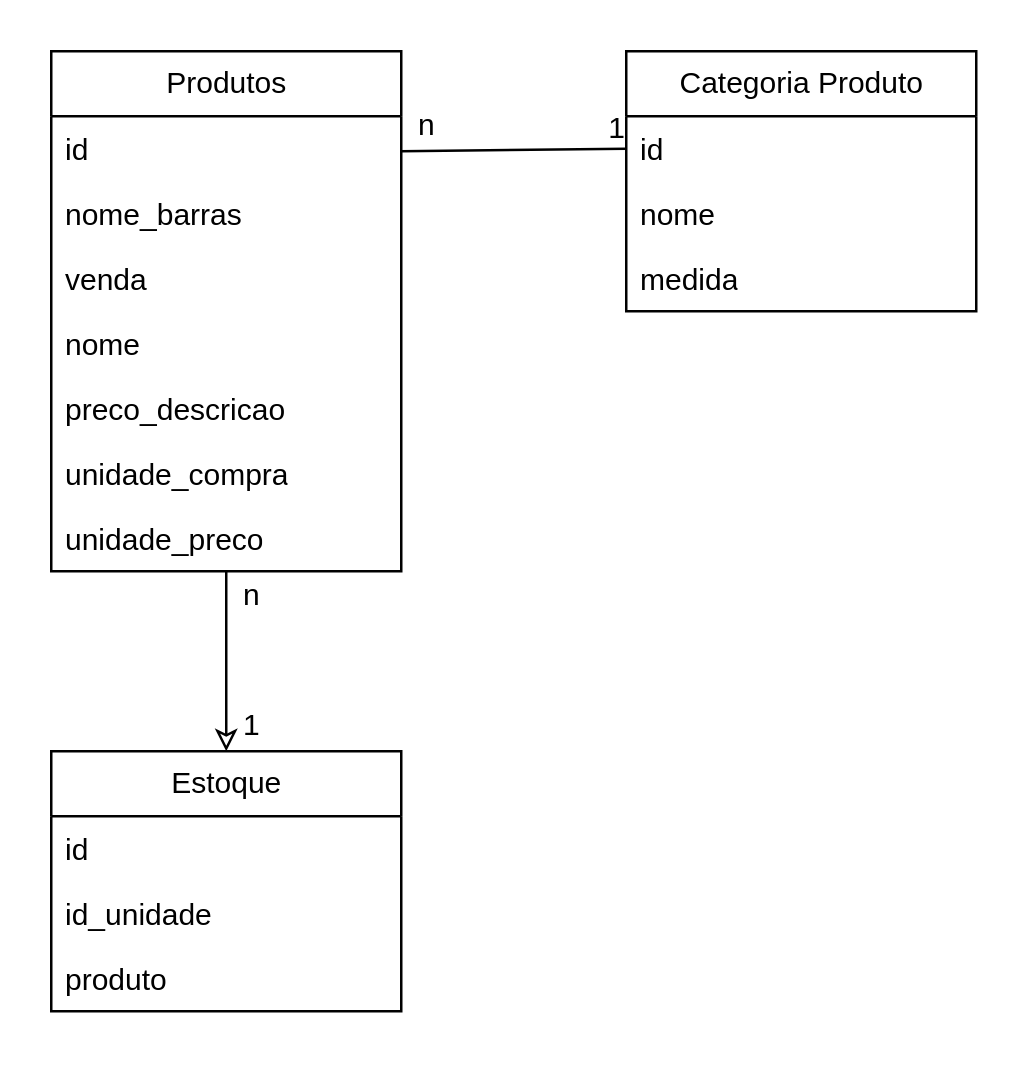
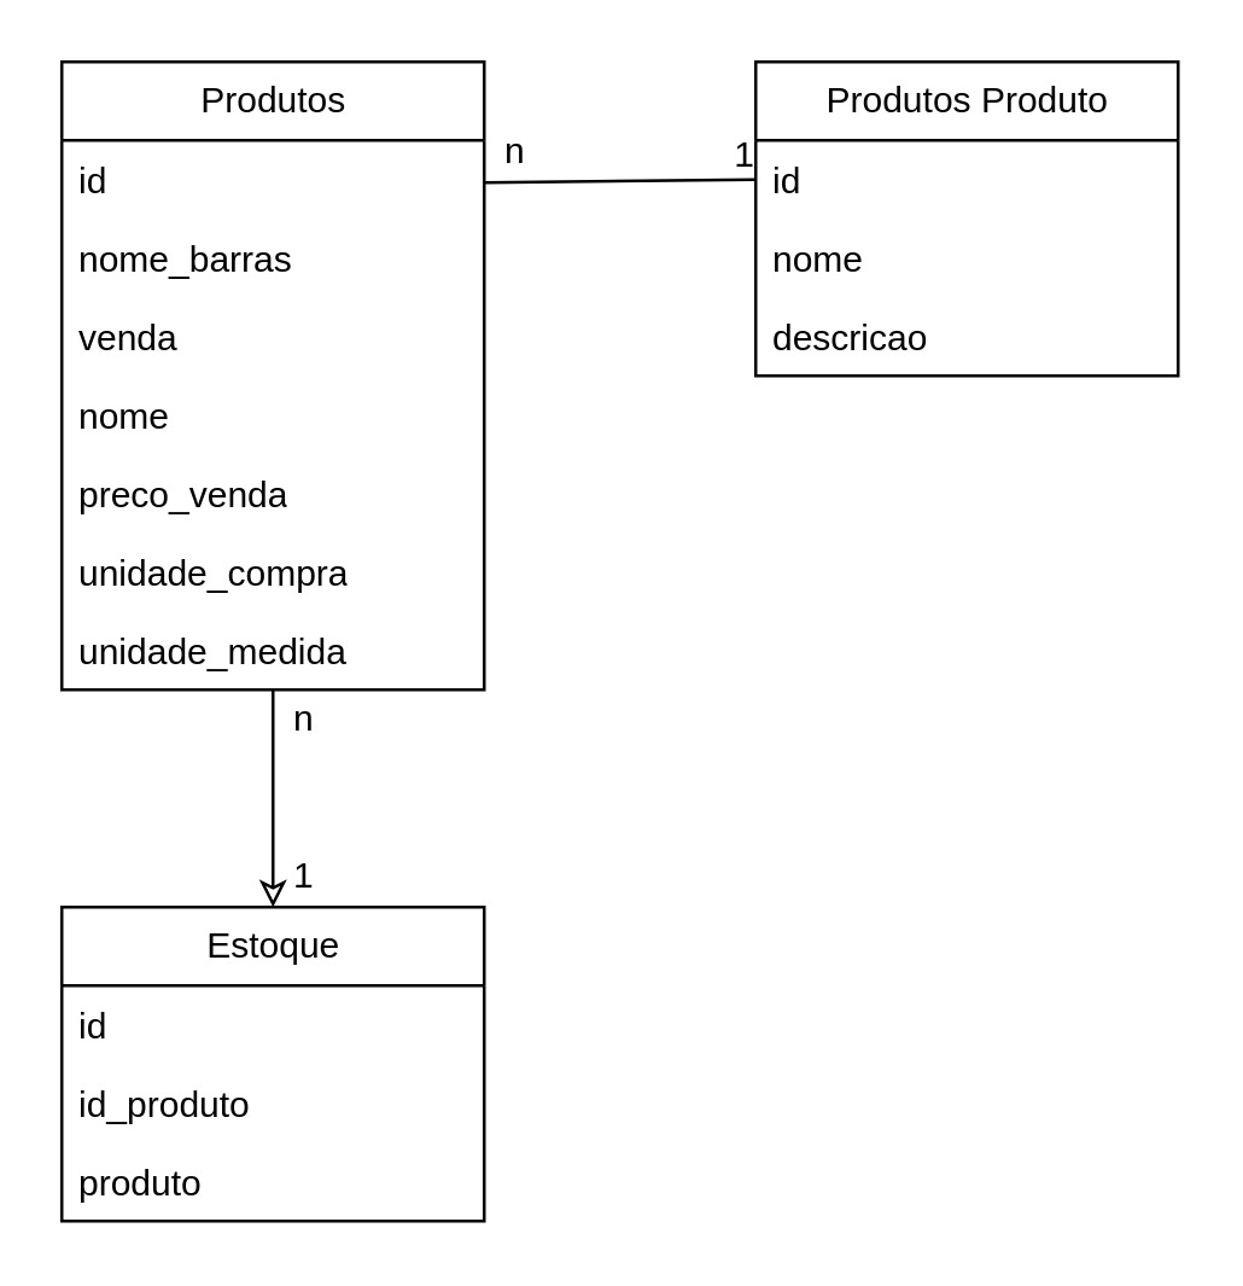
  <mxCell id="0" />
  <mxCell id="1" parent="0" />
  <mxCell id="2" style="edgeStyle=none;rounded=1;html=1;entryX=0.5;entryY=0;entryDx=0;entryDy=0;fontFamily=Helvetica;fontSize=12;fontColor=default;endArrow=classic;endFill=0;targetPerimeterSpacing=0;strokeWidth=1;" edge="1" parent="1" source="3" target="15"><mxGeometry relative="1" as="geometry" /></mxCell>
  <mxCell id="3" value="Produtos" style="swimlane;fontStyle=0;childLayout=stackLayout;horizontal=1;startSize=26;fillColor=none;horizontalStack=0;resizeParent=1;resizeParentMax=0;resizeLast=0;collapsible=1;marginBottom=0;shadow=0;sketch=0;pointerEvents=1;fontFamily=Helvetica;fontSize=12;fontColor=default;strokeColor=default;html=1;" vertex="1" parent="1"><mxGeometry x="20" y="20" width="140" height="208" as="geometry"><mxRectangle x="80" y="40" width="80" height="26" as="alternateBounds" /></mxGeometry></mxCell>
  <mxCell id="4" value="id" style="text;strokeColor=none;fillColor=none;align=left;verticalAlign=top;spacingLeft=4;spacingRight=4;overflow=hidden;rotatable=0;points=[[0,0.5],[1,0.5]];portConstraint=eastwest;shadow=0;sketch=0;pointerEvents=1;fontFamily=Helvetica;fontSize=12;fontColor=default;html=1;" vertex="1" parent="3"><mxGeometry y="26" width="140" height="26" as="geometry" /></mxCell>
  <mxCell id="5" value="nome_barras" style="text;strokeColor=none;fillColor=none;align=left;verticalAlign=top;spacingLeft=4;spacingRight=4;overflow=hidden;rotatable=0;points=[[0,0.5],[1,0.5]];portConstraint=eastwest;shadow=0;sketch=0;pointerEvents=1;fontFamily=Helvetica;fontSize=12;fontColor=default;html=1;" vertex="1" parent="3"><mxGeometry y="52" width="140" height="26" as="geometry" /></mxCell>
  <mxCell id="6" value="venda" style="text;strokeColor=none;fillColor=none;align=left;verticalAlign=top;spacingLeft=4;spacingRight=4;overflow=hidden;rotatable=0;points=[[0,0.5],[1,0.5]];portConstraint=eastwest;shadow=0;sketch=0;pointerEvents=1;fontFamily=Helvetica;fontSize=12;fontColor=default;html=1;" vertex="1" parent="3"><mxGeometry y="78" width="140" height="26" as="geometry" /></mxCell>
  <mxCell id="7" value="nome" style="text;strokeColor=none;fillColor=none;align=left;verticalAlign=top;spacingLeft=4;spacingRight=4;overflow=hidden;rotatable=0;points=[[0,0.5],[1,0.5]];portConstraint=eastwest;shadow=0;sketch=0;pointerEvents=1;fontFamily=Helvetica;fontSize=12;fontColor=default;html=1;" vertex="1" parent="3"><mxGeometry y="104" width="140" height="26" as="geometry" /></mxCell>
- <mxCell id="8" value="preco_descricao" style="text;strokeColor=none;fillColor=none;align=left;verticalAlign=top;spacingLeft=4;spacingRight=4;overflow=hidden;rotatable=0;points=[[0,0.5],[1,0.5]];portConstraint=eastwest;shadow=0;sketch=0;pointerEvents=1;fontFamily=Helvetica;fontSize=12;fontColor=default;html=1;" vertex="1" parent="3"><mxGeometry y="130" width="140" height="26" as="geometry" /></mxCell>
+ <mxCell id="8" value="preco_venda" style="text;strokeColor=none;fillColor=none;align=left;verticalAlign=top;spacingLeft=4;spacingRight=4;overflow=hidden;rotatable=0;points=[[0,0.5],[1,0.5]];portConstraint=eastwest;shadow=0;sketch=0;pointerEvents=1;fontFamily=Helvetica;fontSize=12;fontColor=default;html=1;" vertex="1" parent="3"><mxGeometry y="130" width="140" height="26" as="geometry" /></mxCell>
  <mxCell id="9" value="unidade_compra" style="text;strokeColor=none;fillColor=none;align=left;verticalAlign=top;spacingLeft=4;spacingRight=4;overflow=hidden;rotatable=0;points=[[0,0.5],[1,0.5]];portConstraint=eastwest;shadow=0;sketch=0;pointerEvents=1;fontFamily=Helvetica;fontSize=12;fontColor=default;html=1;" vertex="1" parent="3"><mxGeometry y="156" width="140" height="26" as="geometry" /></mxCell>
- <mxCell id="10" value="unidade_preco" style="text;strokeColor=none;fillColor=none;align=left;verticalAlign=top;spacingLeft=4;spacingRight=4;overflow=hidden;rotatable=0;points=[[0,0.5],[1,0.5]];portConstraint=eastwest;shadow=0;sketch=0;pointerEvents=1;fontFamily=Helvetica;fontSize=12;fontColor=default;html=1;" vertex="1" parent="3"><mxGeometry y="182" width="140" height="26" as="geometry" /></mxCell>
- <mxCell id="11" value="Categoria Produto" style="swimlane;fontStyle=0;childLayout=stackLayout;horizontal=1;startSize=26;fillColor=none;horizontalStack=0;resizeParent=1;resizeParentMax=0;resizeLast=0;collapsible=1;marginBottom=0;shadow=0;sketch=0;pointerEvents=1;fontFamily=Helvetica;fontSize=12;fontColor=default;strokeColor=default;html=1;" vertex="1" parent="1"><mxGeometry x="250" y="20" width="140" height="104" as="geometry" /></mxCell>
+ <mxCell id="10" value="unidade_medida" style="text;strokeColor=none;fillColor=none;align=left;verticalAlign=top;spacingLeft=4;spacingRight=4;overflow=hidden;rotatable=0;points=[[0,0.5],[1,0.5]];portConstraint=eastwest;shadow=0;sketch=0;pointerEvents=1;fontFamily=Helvetica;fontSize=12;fontColor=default;html=1;" vertex="1" parent="3"><mxGeometry y="182" width="140" height="26" as="geometry" /></mxCell>
+ <mxCell id="11" value="Produtos Produto" style="swimlane;fontStyle=0;childLayout=stackLayout;horizontal=1;startSize=26;fillColor=none;horizontalStack=0;resizeParent=1;resizeParentMax=0;resizeLast=0;collapsible=1;marginBottom=0;shadow=0;sketch=0;pointerEvents=1;fontFamily=Helvetica;fontSize=12;fontColor=default;strokeColor=default;html=1;" vertex="1" parent="1"><mxGeometry x="250" y="20" width="140" height="104" as="geometry" /></mxCell>
  <mxCell id="12" value="id" style="text;strokeColor=none;fillColor=none;align=left;verticalAlign=top;spacingLeft=4;spacingRight=4;overflow=hidden;rotatable=0;points=[[0,0.5],[1,0.5]];portConstraint=eastwest;shadow=0;sketch=0;pointerEvents=1;fontFamily=Helvetica;fontSize=12;fontColor=default;html=1;" vertex="1" parent="11"><mxGeometry y="26" width="140" height="26" as="geometry" /></mxCell>
  <mxCell id="13" value="nome" style="text;strokeColor=none;fillColor=none;align=left;verticalAlign=top;spacingLeft=4;spacingRight=4;overflow=hidden;rotatable=0;points=[[0,0.5],[1,0.5]];portConstraint=eastwest;shadow=0;sketch=0;pointerEvents=1;fontFamily=Helvetica;fontSize=12;fontColor=default;html=1;" vertex="1" parent="11"><mxGeometry y="52" width="140" height="26" as="geometry" /></mxCell>
- <mxCell id="14" value="medida" style="text;strokeColor=none;fillColor=none;align=left;verticalAlign=top;spacingLeft=4;spacingRight=4;overflow=hidden;rotatable=0;points=[[0,0.5],[1,0.5]];portConstraint=eastwest;shadow=0;sketch=0;pointerEvents=1;fontFamily=Helvetica;fontSize=12;fontColor=default;html=1;" vertex="1" parent="11"><mxGeometry y="78" width="140" height="26" as="geometry" /></mxCell>
+ <mxCell id="14" value="descricao" style="text;strokeColor=none;fillColor=none;align=left;verticalAlign=top;spacingLeft=4;spacingRight=4;overflow=hidden;rotatable=0;points=[[0,0.5],[1,0.5]];portConstraint=eastwest;shadow=0;sketch=0;pointerEvents=1;fontFamily=Helvetica;fontSize=12;fontColor=default;html=1;" vertex="1" parent="11"><mxGeometry y="78" width="140" height="26" as="geometry" /></mxCell>
  <mxCell id="15" value="Estoque" style="swimlane;fontStyle=0;childLayout=stackLayout;horizontal=1;startSize=26;fillColor=none;horizontalStack=0;resizeParent=1;resizeParentMax=0;resizeLast=0;collapsible=1;marginBottom=0;shadow=0;sketch=0;pointerEvents=1;fontFamily=Helvetica;fontSize=12;fontColor=default;strokeColor=default;html=1;" vertex="1" parent="1"><mxGeometry x="20" y="300" width="140" height="104" as="geometry" /></mxCell>
  <mxCell id="16" value="id" style="text;strokeColor=none;fillColor=none;align=left;verticalAlign=top;spacingLeft=4;spacingRight=4;overflow=hidden;rotatable=0;points=[[0,0.5],[1,0.5]];portConstraint=eastwest;shadow=0;sketch=0;pointerEvents=1;fontFamily=Helvetica;fontSize=12;fontColor=default;html=1;" vertex="1" parent="15"><mxGeometry y="26" width="140" height="26" as="geometry" /></mxCell>
- <mxCell id="17" value="id_unidade" style="text;strokeColor=none;fillColor=none;align=left;verticalAlign=top;spacingLeft=4;spacingRight=4;overflow=hidden;rotatable=0;points=[[0,0.5],[1,0.5]];portConstraint=eastwest;shadow=0;sketch=0;pointerEvents=1;fontFamily=Helvetica;fontSize=12;fontColor=default;html=1;" vertex="1" parent="15"><mxGeometry y="52" width="140" height="26" as="geometry" /></mxCell>
+ <mxCell id="17" value="id_produto" style="text;strokeColor=none;fillColor=none;align=left;verticalAlign=top;spacingLeft=4;spacingRight=4;overflow=hidden;rotatable=0;points=[[0,0.5],[1,0.5]];portConstraint=eastwest;shadow=0;sketch=0;pointerEvents=1;fontFamily=Helvetica;fontSize=12;fontColor=default;html=1;" vertex="1" parent="15"><mxGeometry y="52" width="140" height="26" as="geometry" /></mxCell>
  <mxCell id="18" value="produto" style="text;strokeColor=none;fillColor=none;align=left;verticalAlign=top;spacingLeft=4;spacingRight=4;overflow=hidden;rotatable=0;points=[[0,0.5],[1,0.5]];portConstraint=eastwest;shadow=0;sketch=0;pointerEvents=1;fontFamily=Helvetica;fontSize=12;fontColor=default;html=1;" vertex="1" parent="15"><mxGeometry y="78" width="140" height="26" as="geometry" /></mxCell>
  <mxCell id="19" value="" style="endArrow=none;html=1;rounded=0;fontFamily=Helvetica;fontSize=12;fontColor=default;targetPerimeterSpacing=0;entryX=0;entryY=0.5;entryDx=0;entryDy=0;strokeWidth=1;" edge="1" parent="1" target="12"><mxGeometry relative="1" as="geometry"><mxPoint x="160" y="60" as="sourcePoint" /><mxPoint x="320" y="60" as="targetPoint" /></mxGeometry></mxCell>
  <mxCell id="20" value="1" style="resizable=0;html=1;align=right;verticalAlign=bottom;shadow=0;sketch=0;pointerEvents=1;fontFamily=Helvetica;fontSize=12;fontColor=default;strokeColor=default;fillColor=none;" connectable="0" vertex="1" parent="19"><mxGeometry x="1" relative="1" as="geometry"><mxPoint as="offset" /></mxGeometry></mxCell>
  <mxCell id="21" value="n" style="text;html=1;align=center;verticalAlign=middle;resizable=0;points=[];autosize=1;strokeColor=none;fillColor=none;fontSize=12;fontFamily=Helvetica;fontColor=default;" vertex="1" parent="1"><mxGeometry x="160" y="40" width="20" height="20" as="geometry" /></mxCell>
  <mxCell id="22" value="n" style="text;html=1;align=center;verticalAlign=middle;resizable=0;points=[];autosize=1;strokeColor=none;fillColor=none;fontSize=12;fontFamily=Helvetica;fontColor=default;" vertex="1" parent="1"><mxGeometry x="90" y="228" width="20" height="20" as="geometry" /></mxCell>
  <mxCell id="23" value="1" style="text;html=1;align=center;verticalAlign=middle;resizable=0;points=[];autosize=1;strokeColor=none;fillColor=none;fontSize=12;fontFamily=Helvetica;fontColor=default;" vertex="1" parent="1"><mxGeometry x="90" y="280" width="20" height="20" as="geometry" /></mxCell>
